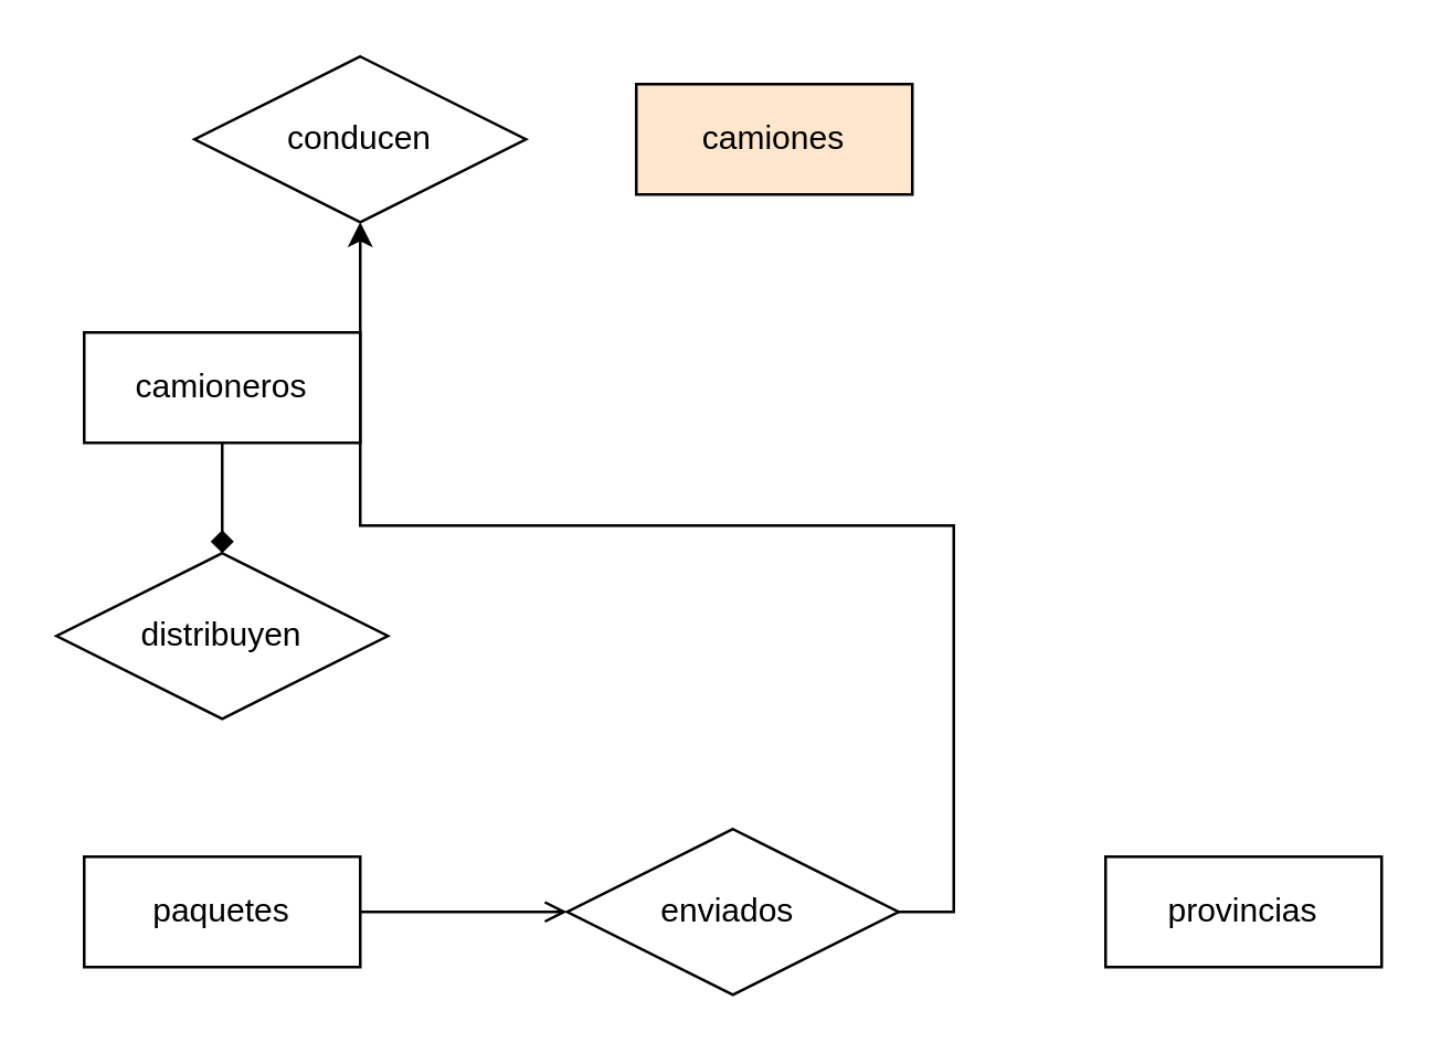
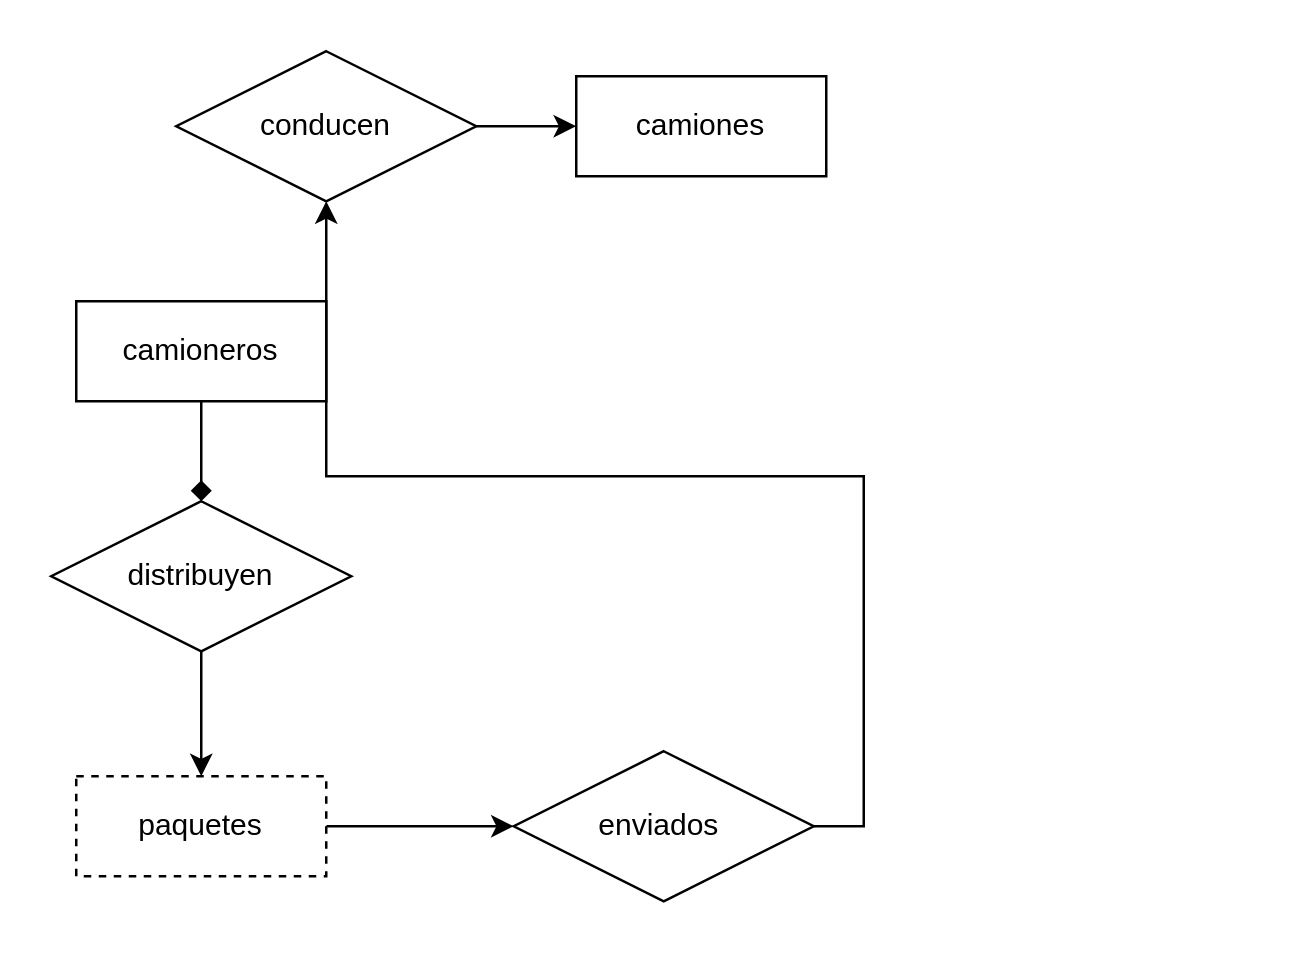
  <mxCell id="0" />
  <mxCell id="1" parent="0" />
- <mxCell id="2" style="edgeStyle=orthogonalEdgeStyle;rounded=0;orthogonalLoop=1;jettySize=auto;html=1;exitX=1;exitY=0.5;exitDx=0;exitDy=0;entryX=0;entryY=0.5;entryDx=0;entryDy=0;endArrow=open;" edge="1" parent="1" source="3" target="13"><mxGeometry relative="1" as="geometry" /></mxCell>
- <mxCell id="3" value="paquetes" style="whiteSpace=wrap;html=1;align=center;" vertex="1" parent="1"><mxGeometry x="30" y="310" width="100" height="40" as="geometry" /></mxCell>
+ <mxCell id="2" style="edgeStyle=orthogonalEdgeStyle;rounded=0;orthogonalLoop=1;jettySize=auto;html=1;exitX=1;exitY=0.5;exitDx=0;exitDy=0;entryX=0;entryY=0.5;entryDx=0;entryDy=0;" edge="1" parent="1" source="3" target="13"><mxGeometry relative="1" as="geometry" /></mxCell>
+ <mxCell id="3" value="paquetes" style="whiteSpace=wrap;html=1;align=center;dashed=1;" vertex="1" parent="1"><mxGeometry x="30" y="310" width="100" height="40" as="geometry" /></mxCell>
  <mxCell id="4" style="edgeStyle=orthogonalEdgeStyle;rounded=0;orthogonalLoop=1;jettySize=auto;html=1;exitX=0.5;exitY=1;exitDx=0;exitDy=0;entryX=0.5;entryY=0;entryDx=0;entryDy=0;endArrow=diamond;" edge="1" parent="1" source="5" target="9"><mxGeometry relative="1" as="geometry" /></mxCell>
  <mxCell id="5" value="camioneros" style="whiteSpace=wrap;html=1;align=center;" vertex="1" parent="1"><mxGeometry x="30" y="120" width="100" height="40" as="geometry" /></mxCell>
- <mxCell id="6" value="provincias" style="whiteSpace=wrap;html=1;align=center;" vertex="1" parent="1"><mxGeometry x="400" y="310" width="100" height="40" as="geometry" /></mxCell>
- <mxCell id="7" value="camiones" style="whiteSpace=wrap;html=1;align=center;fillColor=#ffe6cc;" vertex="1" parent="1"><mxGeometry x="230" y="30" width="100" height="40" as="geometry" /></mxCell>
+ <mxCell id="7" value="camiones" style="whiteSpace=wrap;html=1;align=center;" vertex="1" parent="1"><mxGeometry x="230" y="30" width="100" height="40" as="geometry" /></mxCell>
+ <mxCell id="8" style="edgeStyle=orthogonalEdgeStyle;rounded=0;orthogonalLoop=1;jettySize=auto;html=1;exitX=0.5;exitY=1;exitDx=0;exitDy=0;" edge="1" parent="1" source="9" target="3"><mxGeometry relative="1" as="geometry" /></mxCell>
  <mxCell id="9" value="distribuyen" style="shape=rhombus;perimeter=rhombusPerimeter;whiteSpace=wrap;html=1;align=center;" vertex="1" parent="1"><mxGeometry x="20" y="200" width="120" height="60" as="geometry" /></mxCell>
+ <mxCell id="10" style="edgeStyle=orthogonalEdgeStyle;rounded=0;orthogonalLoop=1;jettySize=auto;html=1;exitX=1;exitY=0.5;exitDx=0;exitDy=0;entryX=0;entryY=0.5;entryDx=0;entryDy=0;" edge="1" parent="1" source="11" target="7"><mxGeometry relative="1" as="geometry" /></mxCell>
  <mxCell id="11" value="conducen" style="shape=rhombus;perimeter=rhombusPerimeter;whiteSpace=wrap;html=1;align=center;" vertex="1" parent="1"><mxGeometry x="70" width="120" height="60" as="geometry" y="20" /></mxCell>
  <mxCell id="12" style="edgeStyle=orthogonalEdgeStyle;rounded=0;orthogonalLoop=1;jettySize=auto;html=1;exitX=1;exitY=0.5;exitDx=0;exitDy=0;" edge="1" parent="1" source="13" target="11"><mxGeometry relative="1" as="geometry" /></mxCell>
  <mxCell id="13" value="enviados&amp;nbsp;" style="shape=rhombus;perimeter=rhombusPerimeter;whiteSpace=wrap;html=1;align=center;" vertex="1" parent="1"><mxGeometry x="205" y="300" width="120" height="60" as="geometry" /></mxCell>
